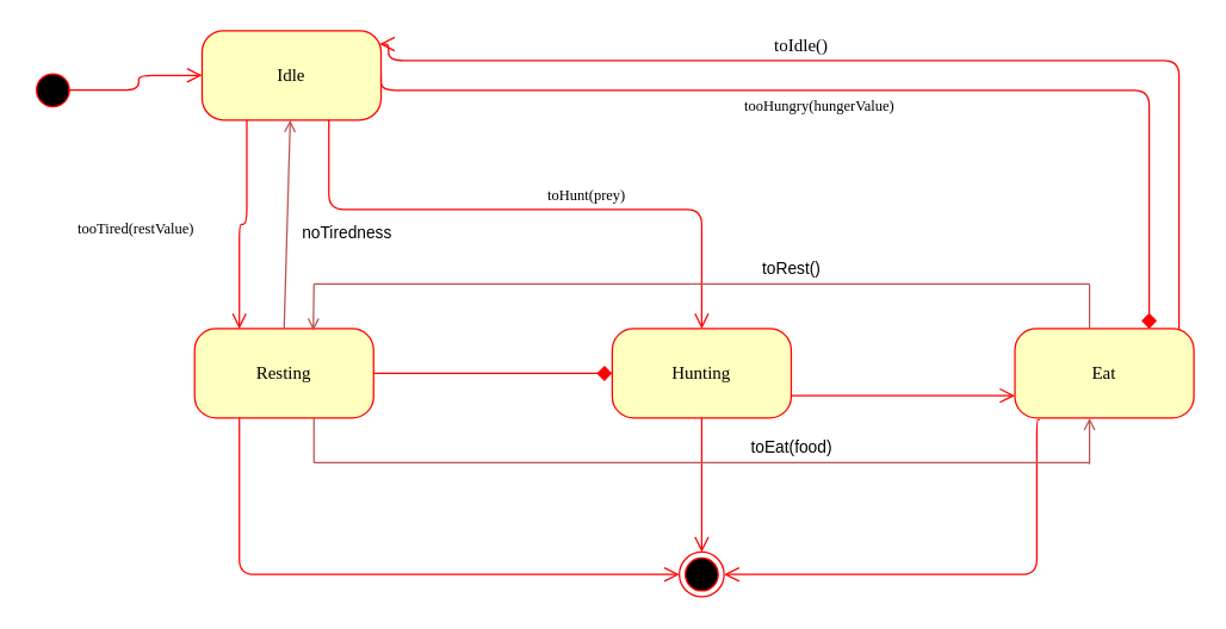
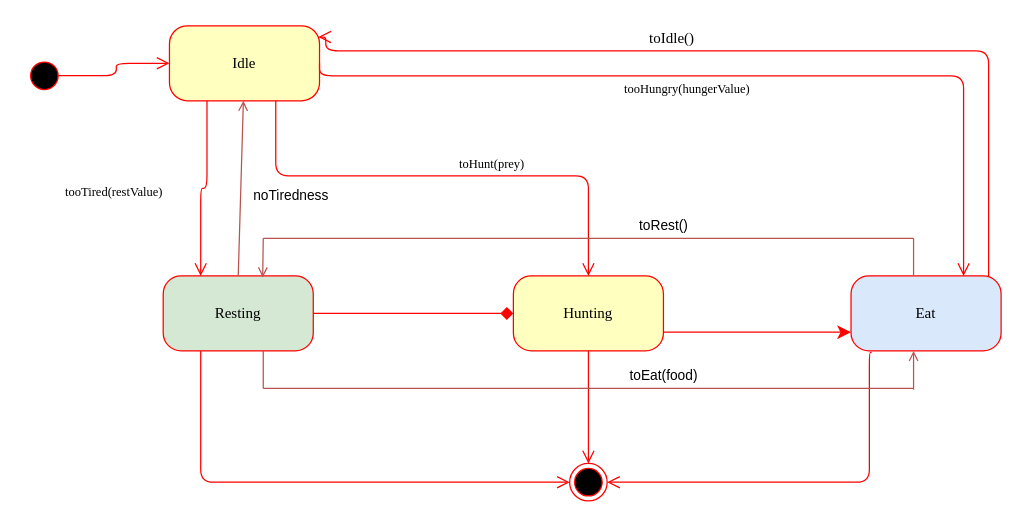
  <mxCell id="0" />
  <mxCell id="1" parent="0" />
  <mxCell id="2" value="" style="ellipse;html=1;shape=startState;fillColor=#000000;strokeColor=#ff0000;rounded=1;shadow=0;comic=0;labelBackgroundColor=none;fontFamily=Verdana;fontSize=12;fontColor=#000000;align=center;direction=south;" parent="1" vertex="1"><mxGeometry x="20" y="45" width="30" height="30" as="geometry" /></mxCell>
- <mxCell id="3" value="Resting" style="rounded=1;whiteSpace=wrap;html=1;arcSize=24;fillColor=#ffffc0;strokeColor=#ff0000;shadow=0;comic=0;labelBackgroundColor=none;fontFamily=Verdana;fontSize=12;fontColor=#000000;align=center;" parent="1" vertex="1"><mxGeometry x="130" y="220" width="120" height="60" as="geometry" /></mxCell>
+ <mxCell id="3" value="Resting" style="rounded=1;whiteSpace=wrap;html=1;arcSize=24;fillColor=#d5e8d4;strokeColor=#ff0000;shadow=0;comic=0;labelBackgroundColor=none;fontFamily=Verdana;fontSize=12;fontColor=#000000;align=center;" parent="1" vertex="1"><mxGeometry x="130" y="220" width="120" height="60" as="geometry" /></mxCell>
  <mxCell id="4" value="Idle" style="rounded=1;whiteSpace=wrap;html=1;arcSize=24;fillColor=#ffffc0;strokeColor=#ff0000;shadow=0;comic=0;labelBackgroundColor=none;fontFamily=Verdana;fontSize=12;fontColor=#000000;align=center;" parent="1" vertex="1"><mxGeometry x="135" y="20" width="120" height="60" as="geometry" /></mxCell>
- <mxCell id="5" value="&lt;font style=&quot;font-size: 10px;&quot;&gt;tooHungry(hungerValue)&lt;/font&gt;" style="edgeStyle=orthogonalEdgeStyle;html=1;exitX=1;exitY=0.5;entryX=0.75;entryY=0;labelBackgroundColor=none;endArrow=diamond;endSize=8;strokeColor=#ff0000;fontFamily=Verdana;fontSize=12;align=left;exitDx=0;exitDy=0;entryDx=0;entryDy=0;" parent="1" source="4" target="7" edge="1"><mxGeometry x="-0.265" y="-10" relative="1" as="geometry"><Array as="points"><mxPoint x="770" y="60" /></Array><mxPoint as="offset" /></mxGeometry></mxCell>
- <mxCell id="6" style="edgeStyle=elbowEdgeStyle;html=1;exitX=1;exitY=0.75;entryX=0;entryY=0.75;labelBackgroundColor=none;endArrow=open;endSize=8;strokeColor=#ff0000;fontFamily=Verdana;fontSize=12;align=left;exitDx=0;exitDy=0;entryDx=0;entryDy=0;" parent="1" source="8" target="7" edge="1"><mxGeometry relative="1" as="geometry" /></mxCell>
- <mxCell id="7" value="&lt;div&gt;Eat&lt;/div&gt;" style="rounded=1;whiteSpace=wrap;html=1;arcSize=24;fillColor=#ffffc0;strokeColor=#ff0000;shadow=0;comic=0;labelBackgroundColor=none;fontFamily=Verdana;fontSize=12;fontColor=#000000;align=center;" parent="1" vertex="1"><mxGeometry x="680" y="220" width="120" height="60" as="geometry" /></mxCell>
+ <mxCell id="5" value="&lt;font style=&quot;font-size: 10px;&quot;&gt;tooHungry(hungerValue)&lt;/font&gt;" style="edgeStyle=orthogonalEdgeStyle;html=1;exitX=1;exitY=0.5;entryX=0.75;entryY=0;labelBackgroundColor=none;endArrow=open;endSize=8;strokeColor=#ff0000;fontFamily=Verdana;fontSize=12;align=left;exitDx=0;exitDy=0;entryDx=0;entryDy=0;" parent="1" source="4" target="7" edge="1"><mxGeometry x="-0.265" y="-10" relative="1" as="geometry"><Array as="points"><mxPoint x="770" y="60" /></Array><mxPoint as="offset" /></mxGeometry></mxCell>
+ <mxCell id="6" style="edgeStyle=elbowEdgeStyle;html=1;exitX=1;exitY=0.75;entryX=0;entryY=0.75;labelBackgroundColor=none;endArrow=classic;endSize=8;strokeColor=#ff0000;fontFamily=Verdana;fontSize=12;align=left;exitDx=0;exitDy=0;entryDx=0;entryDy=0;" parent="1" source="8" target="7" edge="1"><mxGeometry relative="1" as="geometry" /></mxCell>
+ <mxCell id="7" value="&lt;div&gt;Eat&lt;/div&gt;" style="rounded=1;whiteSpace=wrap;html=1;arcSize=24;fillColor=#dae8fc;strokeColor=#ff0000;shadow=0;comic=0;labelBackgroundColor=none;fontFamily=Verdana;fontSize=12;fontColor=#000000;align=center;" parent="1" vertex="1"><mxGeometry x="680" y="220" width="120" height="60" as="geometry" /></mxCell>
  <mxCell id="8" value="Hunting" style="rounded=1;whiteSpace=wrap;html=1;arcSize=24;fillColor=#ffffc0;strokeColor=#ff0000;shadow=0;comic=0;labelBackgroundColor=none;fontFamily=Verdana;fontSize=12;fontColor=#000000;align=center;" parent="1" vertex="1"><mxGeometry x="410" y="220" width="120" height="60" as="geometry" /></mxCell>
  <mxCell id="9" style="edgeStyle=orthogonalEdgeStyle;html=1;labelBackgroundColor=none;endArrow=open;endSize=8;strokeColor=#ff0000;fontFamily=Verdana;fontSize=12;align=left;exitX=0.495;exitY=0.153;exitDx=0;exitDy=0;exitPerimeter=0;" parent="1" source="2" target="4" edge="1"><mxGeometry relative="1" as="geometry" /></mxCell>
  <mxCell id="10" value="&lt;font style=&quot;font-size: 10px;&quot;&gt;toHunt(prey)&lt;/font&gt;" style="edgeStyle=orthogonalEdgeStyle;html=1;labelBackgroundColor=none;endArrow=open;endSize=8;strokeColor=#ff0000;fontFamily=Verdana;fontSize=12;align=left;entryX=0.5;entryY=0;entryDx=0;entryDy=0;" parent="1" source="4" target="8" edge="1"><mxGeometry x="0.053" y="10" relative="1" as="geometry"><Array as="points"><mxPoint x="220" y="140" /><mxPoint x="470" y="140" /></Array><mxPoint x="330" y="140" as="targetPoint" /><mxPoint as="offset" /></mxGeometry></mxCell>
  <mxCell id="11" value="&lt;font style=&quot;font-size: 10px;&quot;&gt;tooTired(restValue)&lt;/font&gt;" style="edgeStyle=orthogonalEdgeStyle;html=1;exitX=0.25;exitY=1;entryX=0.25;entryY=0;labelBackgroundColor=none;endArrow=open;endSize=8;strokeColor=#ff0000;fontFamily=Verdana;fontSize=12;align=left;exitDx=0;exitDy=0;entryDx=0;entryDy=0;" parent="1" source="4" target="3" edge="1"><mxGeometry x="0.077" y="-110" relative="1" as="geometry"><mxPoint as="offset" /></mxGeometry></mxCell>
  <mxCell id="12" style="edgeStyle=orthogonalEdgeStyle;html=1;exitX=1;exitY=0.5;entryX=0;entryY=0.5;labelBackgroundColor=none;endArrow=diamond;endSize=8;strokeColor=#ff0000;fontFamily=Verdana;fontSize=12;align=left;" parent="1" source="3" target="8" edge="1"><mxGeometry relative="1" as="geometry" /></mxCell>
  <mxCell id="13" style="edgeStyle=elbowEdgeStyle;html=1;labelBackgroundColor=none;endArrow=open;endSize=8;strokeColor=#ff0000;fontFamily=Verdana;fontSize=12;align=left;exitX=0.25;exitY=1;entryX=0;entryY=0.5;entryDx=0;entryDy=0;" parent="1" source="3" target="21" edge="1"><mxGeometry relative="1" as="geometry"><mxPoint x="240" y="425" as="sourcePoint" /><mxPoint x="410" y="380" as="targetPoint" /><Array as="points"><mxPoint x="160" y="340" /></Array></mxGeometry></mxCell>
  <mxCell id="14" value="toIdle()" style="edgeStyle=orthogonalEdgeStyle;html=1;exitX=0.992;exitY=0.15;labelBackgroundColor=none;endArrow=open;endSize=8;strokeColor=#ff0000;fontFamily=Verdana;fontSize=12;align=left;exitDx=0;exitDy=0;exitPerimeter=0;entryX=0.992;entryY=0.15;entryDx=0;entryDy=0;entryPerimeter=0;" edge="1" parent="1" target="4"><mxGeometry x="0.247" y="-10" relative="1" as="geometry"><Array as="points"><mxPoint x="790" y="40" /><mxPoint x="260" y="40" /></Array><mxPoint x="790" y="220" as="sourcePoint" /><mxPoint x="270" y="40" as="targetPoint" /><mxPoint as="offset" /></mxGeometry></mxCell>
  <mxCell id="15" value="toRest()" style="endArrow=none;html=1;rounded=0;fillColor=#f8cecc;strokeColor=#b85450;" edge="1" parent="1"><mxGeometry x="0.231" y="10" width="50" height="50" relative="1" as="geometry"><mxPoint x="210" y="190" as="sourcePoint" /><mxPoint x="730" y="190" as="targetPoint" /><mxPoint as="offset" /></mxGeometry></mxCell>
  <mxCell id="16" value="" style="endArrow=none;html=1;rounded=0;fillColor=#f8cecc;strokeColor=#b85450;" edge="1" parent="1"><mxGeometry width="50" height="50" relative="1" as="geometry"><mxPoint x="730" y="220" as="sourcePoint" /><mxPoint x="730" y="190" as="targetPoint" /></mxGeometry></mxCell>
  <mxCell id="17" value="" style="endArrow=open;html=1;rounded=0;endFill=0;entryX=0.663;entryY=0.021;entryDx=0;entryDy=0;entryPerimeter=0;fillColor=#f8cecc;strokeColor=#b85450;" edge="1" parent="1" target="3"><mxGeometry width="50" height="50" relative="1" as="geometry"><mxPoint x="210" y="190" as="sourcePoint" /><mxPoint x="260" y="140" as="targetPoint" /></mxGeometry></mxCell>
  <mxCell id="18" value="noTiredness" style="endArrow=open;html=1;rounded=0;exitX=0.5;exitY=0;exitDx=0;exitDy=0;endFill=0;fillColor=#f8cecc;strokeColor=#b85450;strokeWidth=1;" edge="1" parent="1" source="3" target="4"><mxGeometry x="-0.077" y="-40" width="50" height="50" relative="1" as="geometry"><mxPoint x="180" y="220" as="sourcePoint" /><mxPoint x="230" y="170" as="targetPoint" /><mxPoint as="offset" /></mxGeometry></mxCell>
  <mxCell id="19" style="edgeStyle=elbowEdgeStyle;html=1;labelBackgroundColor=none;endArrow=open;endSize=8;strokeColor=#ff0000;fontFamily=Verdana;fontSize=12;align=left;exitX=0.25;exitY=1;entryX=0.5;entryY=0;entryDx=0;entryDy=0;" edge="1" parent="1" target="21"><mxGeometry relative="1" as="geometry"><mxPoint x="470" y="280" as="sourcePoint" /><mxPoint x="470" y="350" as="targetPoint" /><Array as="points"><mxPoint x="470" y="340" /></Array></mxGeometry></mxCell>
  <mxCell id="20" style="edgeStyle=elbowEdgeStyle;html=1;labelBackgroundColor=none;endArrow=open;endSize=8;strokeColor=#ff0000;fontFamily=Verdana;fontSize=12;align=left;exitX=0.137;exitY=1.021;entryX=1;entryY=0.5;entryDx=0;entryDy=0;exitDx=0;exitDy=0;exitPerimeter=0;" edge="1" parent="1" source="7"><mxGeometry relative="1" as="geometry"><mxPoint x="694.66" y="285" as="sourcePoint" /><mxPoint x="485" y="385" as="targetPoint" /><Array as="points"><mxPoint x="694.66" y="345" /></Array></mxGeometry></mxCell>
  <mxCell id="21" value="" style="ellipse;html=1;shape=endState;fillColor=#000000;strokeColor=#ff0000;" vertex="1" parent="1"><mxGeometry x="455" y="370" width="30" height="30" as="geometry" /></mxCell>
  <mxCell id="22" value="toEat(food)" style="endArrow=none;html=1;rounded=0;fillColor=#f8cecc;strokeColor=#b85450;" edge="1" parent="1"><mxGeometry x="0.231" y="10" width="50" height="50" relative="1" as="geometry"><mxPoint x="210" y="310" as="sourcePoint" /><mxPoint x="730" y="310" as="targetPoint" /><mxPoint as="offset" /></mxGeometry></mxCell>
  <mxCell id="23" value="" style="endArrow=none;html=1;rounded=0;fillColor=#f8cecc;strokeColor=#b85450;" edge="1" parent="1"><mxGeometry width="50" height="50" relative="1" as="geometry"><mxPoint x="210" y="310" as="sourcePoint" /><mxPoint x="210" y="280" as="targetPoint" /></mxGeometry></mxCell>
  <mxCell id="24" value="" style="endArrow=open;html=1;rounded=0;endFill=0;entryX=0.663;entryY=0.021;entryDx=0;entryDy=0;entryPerimeter=0;fillColor=#f8cecc;strokeColor=#b85450;" edge="1" parent="1"><mxGeometry width="50" height="50" relative="1" as="geometry"><mxPoint x="730" y="311" as="sourcePoint" /><mxPoint x="730" y="280" as="targetPoint" /></mxGeometry></mxCell>
